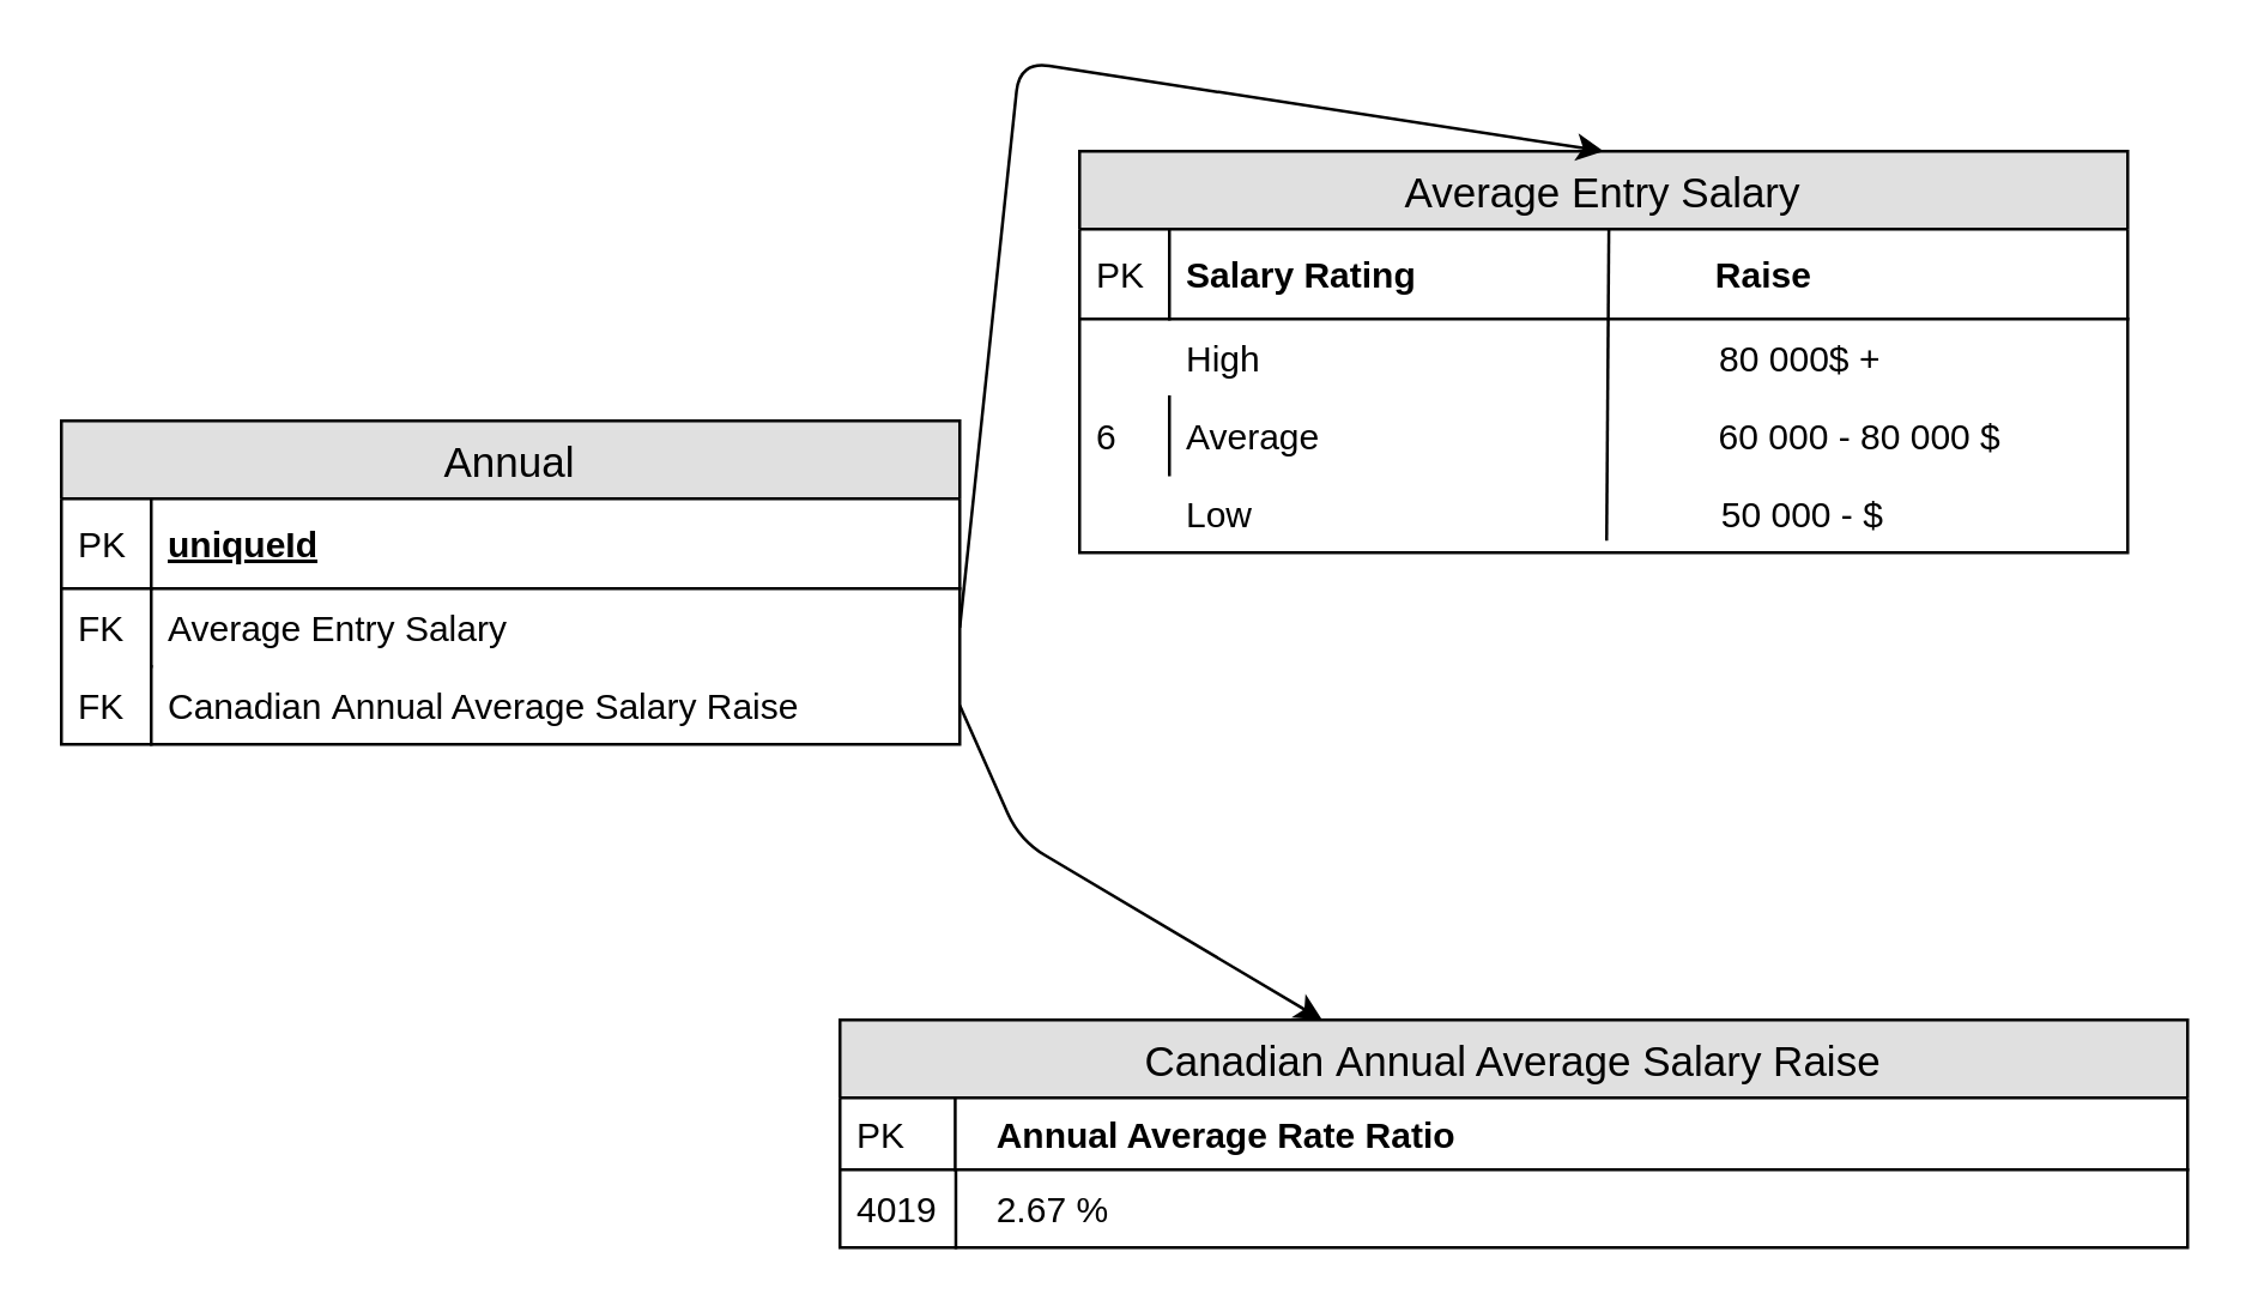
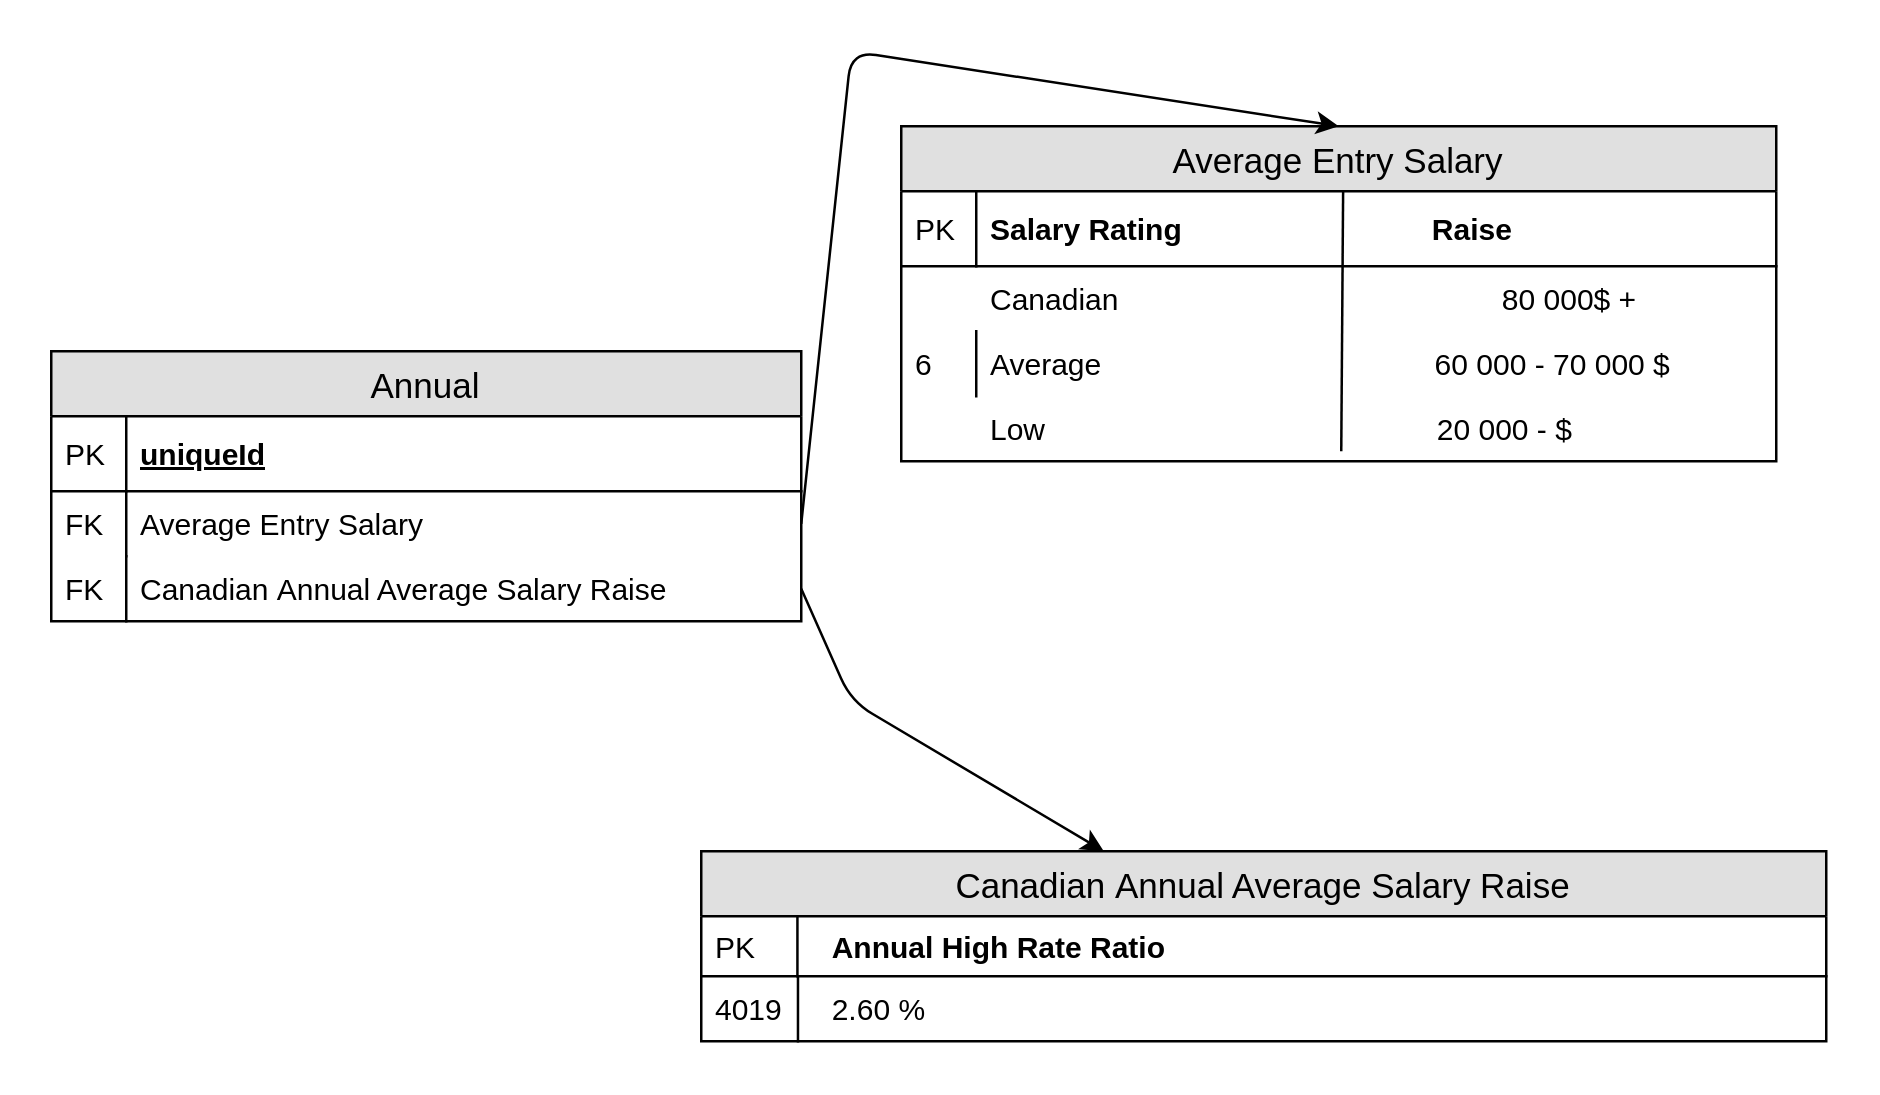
  <mxCell id="0" />
  <mxCell id="1" parent="0" />
  <mxCell id="2" value="Annual" style="swimlane;fontStyle=0;childLayout=stackLayout;horizontal=1;startSize=26;fillColor=#e0e0e0;horizontalStack=0;resizeParent=1;resizeParentMax=0;resizeLast=0;collapsible=1;marginBottom=0;swimlaneFillColor=#ffffff;align=center;fontSize=14;" parent="1" vertex="1"><mxGeometry x="20" y="140" width="300" height="108" as="geometry" /></mxCell>
  <mxCell id="3" value="uniqueId" style="shape=partialRectangle;top=0;left=0;right=0;bottom=1;align=left;verticalAlign=middle;fillColor=none;spacingLeft=34;spacingRight=4;overflow=hidden;rotatable=0;points=[[0,0.5],[1,0.5]];portConstraint=eastwest;dropTarget=0;fontStyle=5;fontSize=12;" parent="2" vertex="1"><mxGeometry y="26" width="300" height="30" as="geometry" /></mxCell>
  <mxCell id="4" value="PK" style="shape=partialRectangle;top=0;left=0;bottom=0;fillColor=none;align=left;verticalAlign=middle;spacingLeft=4;spacingRight=4;overflow=hidden;rotatable=0;points=[];portConstraint=eastwest;part=1;fontSize=12;" parent="3" vertex="1" connectable="0"><mxGeometry width="30" height="30" as="geometry" /></mxCell>
  <mxCell id="5" value="Average Entry Salary" style="shape=partialRectangle;top=0;left=0;right=0;bottom=0;align=left;verticalAlign=top;fillColor=none;spacingLeft=34;spacingRight=4;overflow=hidden;rotatable=0;points=[[0,0.5],[1,0.5]];portConstraint=eastwest;dropTarget=0;fontSize=12;" parent="2" vertex="1"><mxGeometry y="56" width="300" height="26" as="geometry" /></mxCell>
  <mxCell id="6" value="FK" style="shape=partialRectangle;top=0;left=0;bottom=0;fillColor=none;align=left;verticalAlign=top;spacingLeft=4;spacingRight=4;overflow=hidden;rotatable=0;points=[];portConstraint=eastwest;part=1;fontSize=12;" parent="5" vertex="1" connectable="0"><mxGeometry width="30" height="26" as="geometry" /></mxCell>
  <mxCell id="7" value="Canadian Annual Average Salary Raise" style="shape=partialRectangle;top=0;left=0;right=0;bottom=0;align=left;verticalAlign=top;fillColor=none;spacingLeft=34;spacingRight=4;overflow=hidden;rotatable=0;points=[[0,0.5],[1,0.5]];portConstraint=eastwest;dropTarget=0;fontSize=12;" parent="2" vertex="1"><mxGeometry y="82" width="300" height="26" as="geometry" /></mxCell>
  <mxCell id="8" value="FK" style="shape=partialRectangle;top=0;left=0;bottom=0;fillColor=none;align=left;verticalAlign=top;spacingLeft=4;spacingRight=4;overflow=hidden;rotatable=0;points=[];portConstraint=eastwest;part=1;fontSize=12;" parent="7" vertex="1" connectable="0"><mxGeometry width="30" height="26" as="geometry" /></mxCell>
  <mxCell id="9" value="Average Entry Salary" style="swimlane;fontStyle=0;childLayout=stackLayout;horizontal=1;startSize=26;fillColor=#e0e0e0;horizontalStack=0;resizeParent=1;resizeParentMax=0;resizeLast=0;collapsible=1;marginBottom=0;swimlaneFillColor=#ffffff;align=center;fontSize=14;" parent="1" vertex="1"><mxGeometry x="360" y="50" width="350" height="134" as="geometry" /></mxCell>
  <mxCell id="10" value="Salary Rating                              Raise" style="shape=partialRectangle;top=0;left=0;right=0;bottom=1;align=left;verticalAlign=middle;fillColor=none;spacingLeft=34;spacingRight=4;overflow=hidden;rotatable=0;points=[[0,0.5],[1,0.5]];portConstraint=eastwest;dropTarget=0;fontStyle=1;fontSize=12;" parent="9" vertex="1"><mxGeometry y="26" width="350" height="30" as="geometry" /></mxCell>
  <mxCell id="11" value="PK" style="shape=partialRectangle;top=0;left=0;bottom=0;fillColor=none;align=left;verticalAlign=middle;spacingLeft=4;spacingRight=4;overflow=hidden;rotatable=0;points=[];portConstraint=eastwest;part=1;fontSize=12;" parent="10" vertex="1" connectable="0"><mxGeometry width="30" height="30" as="geometry" /></mxCell>
- <mxCell id="12" value="High                                              80 000$ +" style="shape=partialRectangle;top=0;left=0;right=0;bottom=0;align=left;verticalAlign=top;fillColor=none;spacingLeft=34;spacingRight=4;overflow=hidden;rotatable=0;points=[[0,0.5],[1,0.5]];portConstraint=eastwest;dropTarget=0;fontSize=12;" parent="9" vertex="1"><mxGeometry y="56" width="350" height="26" as="geometry" /></mxCell>
- <mxCell id="13" value="Average                                        60 000 - 80 000 $" style="shape=partialRectangle;top=0;left=0;right=0;bottom=0;align=left;verticalAlign=top;fillColor=none;spacingLeft=34;spacingRight=4;overflow=hidden;rotatable=0;points=[[0,0.5],[1,0.5]];portConstraint=eastwest;dropTarget=0;fontSize=12;" parent="9" vertex="1"><mxGeometry y="82" width="350" height="26" as="geometry" /></mxCell>
+ <mxCell id="12" value="Canadian                                              80 000$ +" style="shape=partialRectangle;top=0;left=0;right=0;bottom=0;align=left;verticalAlign=top;fillColor=none;spacingLeft=34;spacingRight=4;overflow=hidden;rotatable=0;points=[[0,0.5],[1,0.5]];portConstraint=eastwest;dropTarget=0;fontSize=12;" parent="9" vertex="1"><mxGeometry y="56" width="350" height="26" as="geometry" /></mxCell>
+ <mxCell id="13" value="Average                                        60 000 - 70 000 $" style="shape=partialRectangle;top=0;left=0;right=0;bottom=0;align=left;verticalAlign=top;fillColor=none;spacingLeft=34;spacingRight=4;overflow=hidden;rotatable=0;points=[[0,0.5],[1,0.5]];portConstraint=eastwest;dropTarget=0;fontSize=12;" parent="9" vertex="1"><mxGeometry y="82" width="350" height="26" as="geometry" /></mxCell>
  <mxCell id="14" value="6" style="shape=partialRectangle;top=0;left=0;bottom=0;fillColor=none;align=left;verticalAlign=top;spacingLeft=4;spacingRight=4;overflow=hidden;rotatable=0;points=[];portConstraint=eastwest;part=1;fontSize=12;" parent="13" vertex="1" connectable="0"><mxGeometry width="30" height="26" as="geometry" /></mxCell>
- <mxCell id="15" value="Low                                               50 000 - $" style="shape=partialRectangle;top=0;left=0;right=0;bottom=0;align=left;verticalAlign=top;fillColor=none;spacingLeft=34;spacingRight=4;overflow=hidden;rotatable=0;points=[[0,0.5],[1,0.5]];portConstraint=eastwest;dropTarget=0;fontSize=12;" parent="9" vertex="1"><mxGeometry y="108" width="350" height="26" as="geometry" /></mxCell>
+ <mxCell id="15" value="Low                                               20 000 - $" style="shape=partialRectangle;top=0;left=0;right=0;bottom=0;align=left;verticalAlign=top;fillColor=none;spacingLeft=34;spacingRight=4;overflow=hidden;rotatable=0;points=[[0,0.5],[1,0.5]];portConstraint=eastwest;dropTarget=0;fontSize=12;" parent="9" vertex="1"><mxGeometry y="108" width="350" height="26" as="geometry" /></mxCell>
  <mxCell id="16" value="" style="endArrow=none;html=1;exitX=0.505;exitY=-0.01;exitDx=0;exitDy=0;exitPerimeter=0;" parent="9" source="10" edge="1"><mxGeometry width="50" height="50" relative="1" as="geometry"><mxPoint x="145" y="410" as="sourcePoint" /><mxPoint x="176" y="130" as="targetPoint" /><Array as="points" /></mxGeometry></mxCell>
  <mxCell id="17" value="Canadian Annual Average Salary Raise" style="swimlane;fontStyle=0;childLayout=stackLayout;horizontal=1;startSize=26;fillColor=#e0e0e0;horizontalStack=0;resizeParent=1;resizeParentMax=0;resizeLast=0;collapsible=1;marginBottom=0;swimlaneFillColor=#ffffff;align=center;fontSize=14;" parent="1" vertex="1"><mxGeometry x="280" y="340" width="450" height="76" as="geometry" /></mxCell>
- <mxCell id="18" value="     Annual Average Rate Ratio" style="shape=partialRectangle;top=0;left=0;right=0;bottom=1;align=left;verticalAlign=middle;fillColor=none;spacingLeft=34;spacingRight=4;overflow=hidden;rotatable=0;points=[[0,0.5],[1,0.5]];portConstraint=eastwest;dropTarget=0;fontStyle=1;fontSize=12;" parent="17" vertex="1"><mxGeometry y="26" width="450" height="24" as="geometry" /></mxCell>
+ <mxCell id="18" value="     Annual High Rate Ratio" style="shape=partialRectangle;top=0;left=0;right=0;bottom=1;align=left;verticalAlign=middle;fillColor=none;spacingLeft=34;spacingRight=4;overflow=hidden;rotatable=0;points=[[0,0.5],[1,0.5]];portConstraint=eastwest;dropTarget=0;fontStyle=1;fontSize=12;" parent="17" vertex="1"><mxGeometry y="26" width="450" height="24" as="geometry" /></mxCell>
  <mxCell id="19" value="PK" style="shape=partialRectangle;top=0;left=0;bottom=0;fillColor=none;align=left;verticalAlign=middle;spacingLeft=4;spacingRight=4;overflow=hidden;rotatable=0;points=[];portConstraint=eastwest;part=1;fontSize=12;" parent="18" vertex="1" connectable="0"><mxGeometry width="38.469" height="24" as="geometry" /></mxCell>
- <mxCell id="20" value="     2.67 %" style="shape=partialRectangle;top=0;left=0;right=0;bottom=0;align=left;verticalAlign=top;fillColor=none;spacingLeft=34;spacingRight=4;overflow=hidden;rotatable=0;points=[[0,0.5],[1,0.5]];portConstraint=eastwest;dropTarget=0;fontSize=12;" parent="17" vertex="1"><mxGeometry y="50" width="450" height="26" as="geometry" /></mxCell>
+ <mxCell id="20" value="     2.60 %" style="shape=partialRectangle;top=0;left=0;right=0;bottom=0;align=left;verticalAlign=top;fillColor=none;spacingLeft=34;spacingRight=4;overflow=hidden;rotatable=0;points=[[0,0.5],[1,0.5]];portConstraint=eastwest;dropTarget=0;fontSize=12;" parent="17" vertex="1"><mxGeometry y="50" width="450" height="26" as="geometry" /></mxCell>
  <mxCell id="21" value="4019" style="shape=partialRectangle;top=0;left=0;bottom=0;fillColor=none;align=left;verticalAlign=top;spacingLeft=4;spacingRight=4;overflow=hidden;rotatable=0;points=[];portConstraint=eastwest;part=1;fontSize=12;" parent="20" vertex="1" connectable="0"><mxGeometry width="38.688" height="26" as="geometry" /></mxCell>
  <mxCell id="22" value="" style="endArrow=classic;html=1;exitX=1;exitY=0.5;exitDx=0;exitDy=0;" edge="1" parent="1" source="7" target="17"><mxGeometry width="50" height="50" relative="1" as="geometry"><mxPoint x="350" y="220" as="sourcePoint" /><mxPoint x="480" y="290" as="targetPoint" /><Array as="points"><mxPoint x="340" y="280" /></Array></mxGeometry></mxCell>
  <mxCell id="23" value="" style="endArrow=classic;html=1;exitX=1;exitY=0.5;exitDx=0;exitDy=0;entryX=0.5;entryY=0;entryDx=0;entryDy=0;" edge="1" parent="1" source="5" target="9"><mxGeometry width="50" height="50" relative="1" as="geometry"><mxPoint x="30" y="570" as="sourcePoint" /><mxPoint x="370" y="200" as="targetPoint" /><Array as="points"><mxPoint x="340" y="20" /></Array></mxGeometry></mxCell>
